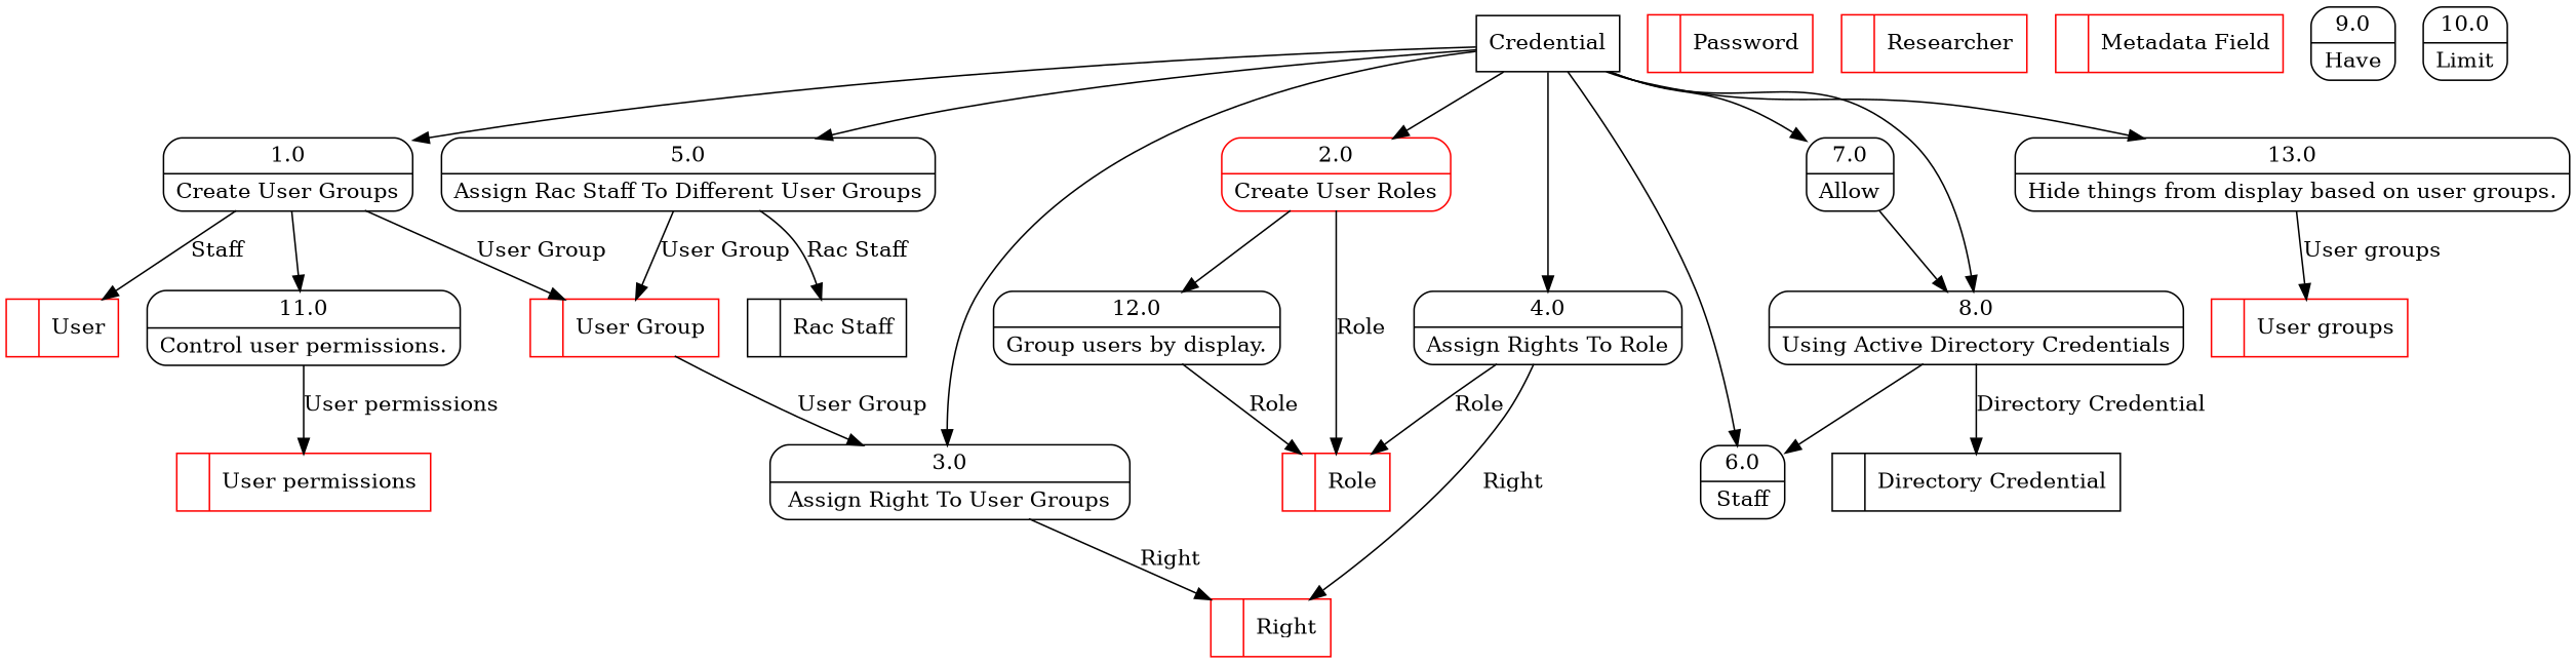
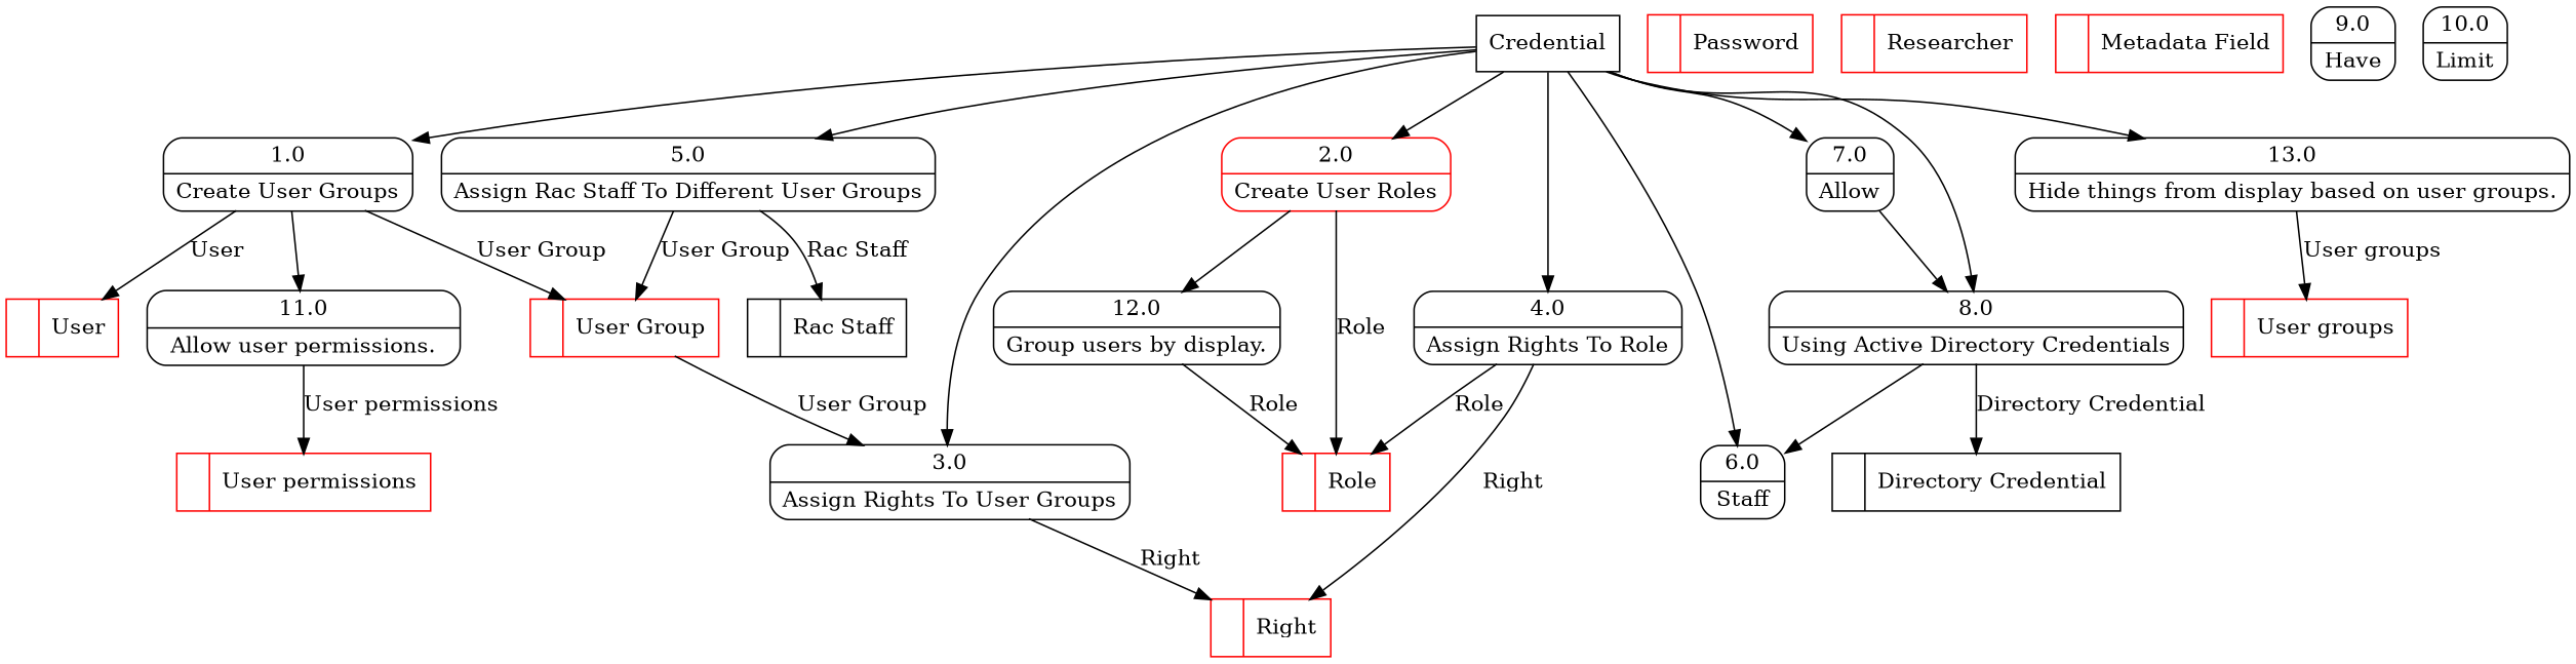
  digraph {
    node [shape=Mrecord]
    n1 [color=red label="<f0>  |<f1> Right " shape=record]
    n2 [color=red label="<f0>  |<f1> Role " shape=record]
    n3 [label="<f0>  |<f1> Rac Staff " shape=record]
    n4 [color=red label="<f0>  |<f1> Password " shape=record]
    n5 [color=red label="<f0>  |<f1> Researcher " shape=record]
    n6 [color=red label="<f0>  |<f1> User Group " shape=record]
-   n7 [label="{<f0> 3.0|<f1> Assign Right To User Groups }"]
+   n7 [label="{<f0> 3.0|<f1> Assign Rights To User Groups }"]
    n8 [label="<f0>  |<f1> Directory Credential " shape=record]
    n9 [color=red label="<f0>  |<f1> Metadata Field " shape=record]
    n10 [color=red label="<f0>  |<f1> User " shape=record]
    n11 [label=Credential shape=box]
    n12 [label="{<f0> 1.0|<f1> Create User Groups }"]
    n13 [color=red label="{<f0> 2.0|<f1> Create User Roles }"]
    n14 [label="{<f0> 4.0|<f1> Assign Rights To Role }"]
    n15 [label="{<f0> 5.0|<f1> Assign Rac Staff To Different User Groups }"]
    n16 [label="{<f0> 6.0|<f1> Staff }"]
    n17 [label="{<f0> 7.0|<f1> Allow }"]
    n18 [label="{<f0> 8.0|<f1> Using Active Directory Credentials }"]
    n19 [label="{<f0> 13.0|<f1> Hide things from display based on user groups. }"]
-   n20 [label="{<f0> 11.0|<f1> Control user permissions. }"]
+   n20 [label="{<f0> 11.0|<f1> Allow user permissions. }"]
    n21 [label="{<f0> 12.0|<f1> Group users by display. }"]
    n22 [color=red label="<f0>  |<f1> User groups " shape=record]
    n23 [color=red label="<f0>  |<f1> User permissions " shape=record]
    n24 [label="{<f0> 9.0|<f1> Have }"]
    n25 [label="{<f0> 10.0|<f1> Limit }"]
    n6 -> n7 [label="User Group"]
    n7 -> n1 [label=Right]
    n11 -> n7
    n11 -> n12
    n11 -> n13
    n11 -> n14
    n11 -> n15
    n11 -> n16
    n11 -> n17
    n11 -> n18
    n11 -> n19
    n12 -> n6 [label="User Group"]
-   n12 -> n10 [label=Staff]
+   n12 -> n10 [label=User]
    n12 -> n20
    n13 -> n2 [label=Role]
    n13 -> n21
    n14 -> n1 [label=Right]
    n14 -> n2 [label=Role]
    n15 -> n3 [label="Rac Staff"]
    n15 -> n6 [label="User Group"]
    n17 -> n18
    n18 -> n8 [label="Directory Credential"]
    n18 -> n16
    n19 -> n22 [label="User groups"]
    n20 -> n23 [label="User permissions"]
    n21 -> n2 [label=Role]
  }
